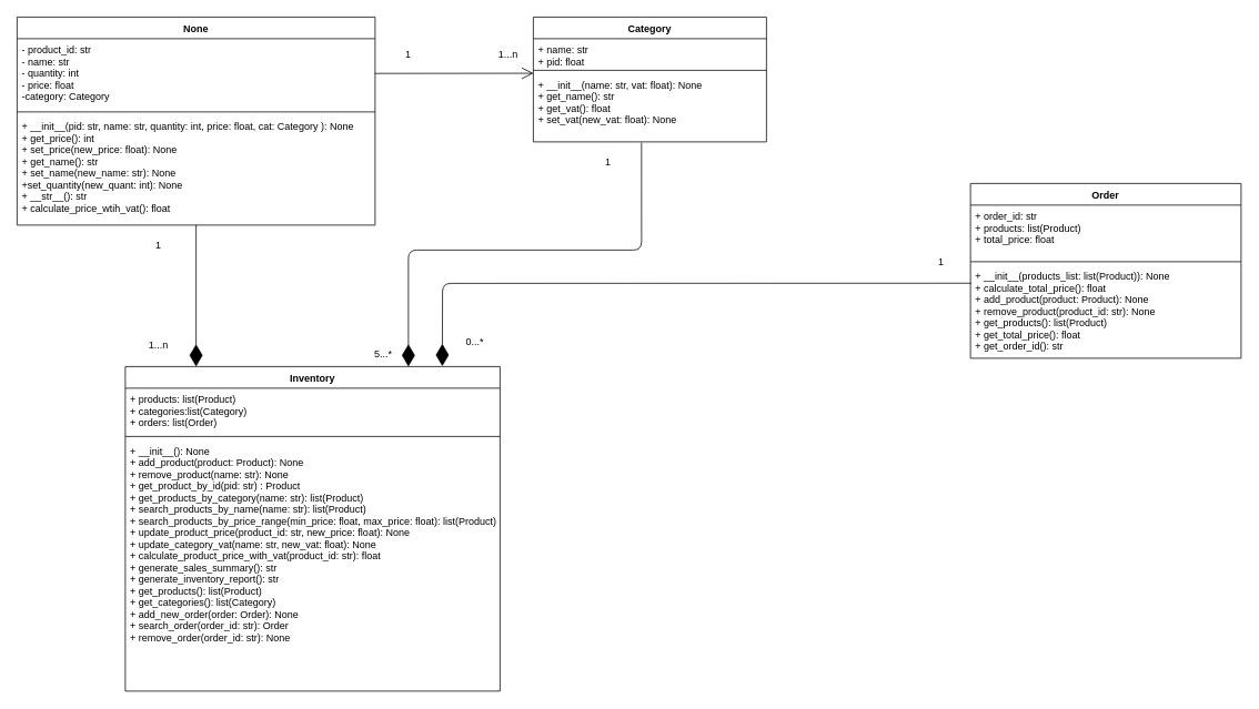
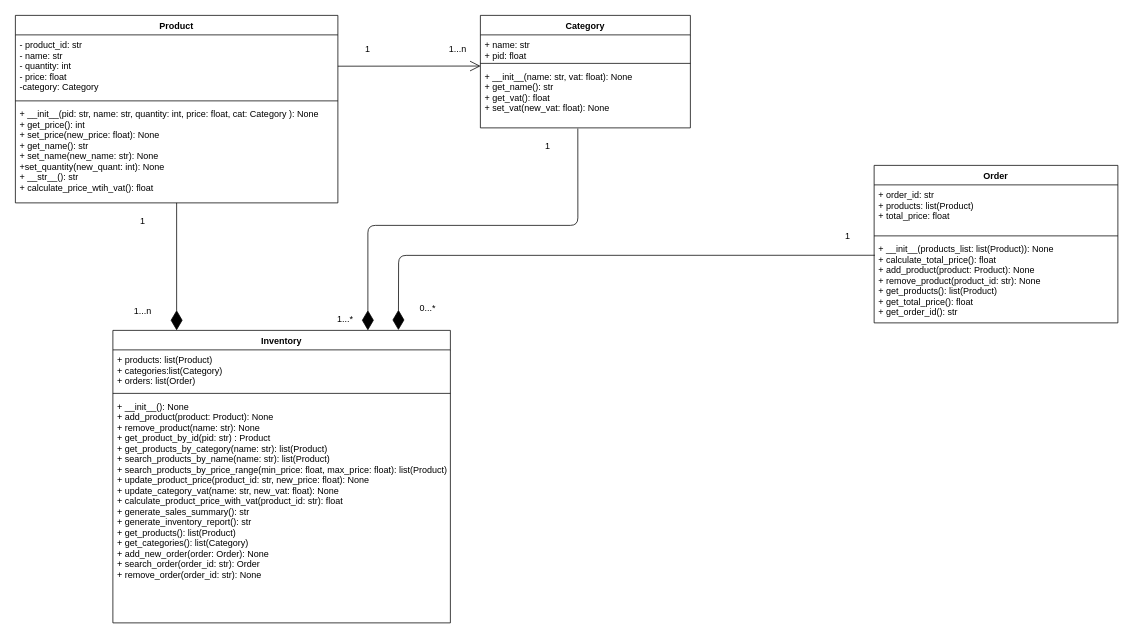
  <mxCell id="0" />
  <mxCell id="1" parent="0" />
- <mxCell id="2" value="None" style="swimlane;fontStyle=1;align=center;verticalAlign=top;childLayout=stackLayout;horizontal=1;startSize=26;horizontalStack=0;resizeParent=1;resizeParentMax=0;resizeLast=0;collapsible=1;marginBottom=0;" vertex="1" parent="1"><mxGeometry x="20" y="20" width="430" height="250" as="geometry" /></mxCell>
+ <mxCell id="2" value="Product" style="swimlane;fontStyle=1;align=center;verticalAlign=top;childLayout=stackLayout;horizontal=1;startSize=26;horizontalStack=0;resizeParent=1;resizeParentMax=0;resizeLast=0;collapsible=1;marginBottom=0;" vertex="1" parent="1"><mxGeometry x="20" y="20" width="430" height="250" as="geometry" /></mxCell>
  <mxCell id="3" value="- product_id: str&#10;- name: str&#10;- quantity: int&#10;- price: float&#10;-category: Category" style="text;strokeColor=none;fillColor=none;align=left;verticalAlign=top;spacingLeft=4;spacingRight=4;overflow=hidden;rotatable=0;points=[[0,0.5],[1,0.5]];portConstraint=eastwest;" vertex="1" parent="2"><mxGeometry y="26" width="430" height="84" as="geometry" /></mxCell>
  <mxCell id="4" value="" style="line;strokeWidth=1;fillColor=none;align=left;verticalAlign=middle;spacingTop=-1;spacingLeft=3;spacingRight=3;rotatable=0;labelPosition=right;points=[];portConstraint=eastwest;strokeColor=inherit;" vertex="1" parent="2"><mxGeometry y="110" width="430" height="8" as="geometry" /></mxCell>
  <mxCell id="5" value="+ __init__(pid: str, name: str, quantity: int, price: float, cat: Category ): None&#10;+ get_price(): int&#10;+ set_price(new_price: float): None&#10;+ get_name(): str&#10;+ set_name(new_name: str): None&#10;+set_quantity(new_quant: int): None&#10;+ __str__(): str&#10;+ calculate_price_wtih_vat(): float&#10;" style="text;strokeColor=none;fillColor=none;align=left;verticalAlign=top;spacingLeft=4;spacingRight=4;overflow=hidden;rotatable=0;points=[[0,0.5],[1,0.5]];portConstraint=eastwest;" vertex="1" parent="2"><mxGeometry y="118" width="430" height="132" as="geometry" /></mxCell>
  <mxCell id="6" value="Category" style="swimlane;fontStyle=1;align=center;verticalAlign=top;childLayout=stackLayout;horizontal=1;startSize=26;horizontalStack=0;resizeParent=1;resizeParentMax=0;resizeLast=0;collapsible=1;marginBottom=0;" vertex="1" parent="1"><mxGeometry x="640" y="20" width="280" height="150" as="geometry" /></mxCell>
  <mxCell id="7" value="+ name: str&#10;+ pid: float" style="text;strokeColor=none;fillColor=none;align=left;verticalAlign=top;spacingLeft=4;spacingRight=4;overflow=hidden;rotatable=0;points=[[0,0.5],[1,0.5]];portConstraint=eastwest;" vertex="1" parent="6"><mxGeometry y="26" width="280" height="34" as="geometry" /></mxCell>
  <mxCell id="8" value="" style="line;strokeWidth=1;fillColor=none;align=left;verticalAlign=middle;spacingTop=-1;spacingLeft=3;spacingRight=3;rotatable=0;labelPosition=right;points=[];portConstraint=eastwest;strokeColor=inherit;" vertex="1" parent="6"><mxGeometry y="60" width="280" height="8" as="geometry" /></mxCell>
  <mxCell id="9" value="+ __init__(name: str, vat: float): None&#10;+ get_name(): str&#10;+ get_vat(): float&#10;+ set_vat(new_vat: float): None" style="text;strokeColor=none;fillColor=none;align=left;verticalAlign=top;spacingLeft=4;spacingRight=4;overflow=hidden;rotatable=0;points=[[0,0.5],[1,0.5]];portConstraint=eastwest;" vertex="1" parent="6"><mxGeometry y="68" width="280" height="82" as="geometry" /></mxCell>
  <mxCell id="10" value="" style="endArrow=open;endFill=1;endSize=12;html=1;entryX=0.001;entryY=0.946;entryDx=0;entryDy=0;entryPerimeter=0;" edge="1" parent="1" source="3" target="8"><mxGeometry width="160" relative="1" as="geometry"><mxPoint x="590" y="140" as="sourcePoint" /><mxPoint x="630" y="150" as="targetPoint" /></mxGeometry></mxCell>
  <mxCell id="11" value="Inventory" style="swimlane;fontStyle=1;align=center;verticalAlign=top;childLayout=stackLayout;horizontal=1;startSize=26;horizontalStack=0;resizeParent=1;resizeParentMax=0;resizeLast=0;collapsible=1;marginBottom=0;" vertex="1" parent="1"><mxGeometry x="150" y="440" width="450" height="390" as="geometry" /></mxCell>
  <mxCell id="12" value="+ products: list(Product)&#10;+ categories:list(Category)&#10;+ orders: list(Order)" style="text;strokeColor=none;fillColor=none;align=left;verticalAlign=top;spacingLeft=4;spacingRight=4;overflow=hidden;rotatable=0;points=[[0,0.5],[1,0.5]];portConstraint=eastwest;" vertex="1" parent="11"><mxGeometry y="26" width="450" height="54" as="geometry" /></mxCell>
  <mxCell id="13" value="" style="line;strokeWidth=1;fillColor=none;align=left;verticalAlign=middle;spacingTop=-1;spacingLeft=3;spacingRight=3;rotatable=0;labelPosition=right;points=[];portConstraint=eastwest;strokeColor=inherit;" vertex="1" parent="11"><mxGeometry y="80" width="450" height="8" as="geometry" /></mxCell>
  <mxCell id="14" value="+ __init__(): None&#10;+ add_product(product: Product): None&#10;+ remove_product(name: str): None&#10;+ get_product_by_id(pid: str) : Product&#10;+ get_products_by_category(name: str): list(Product)&#10;+ search_products_by_name(name: str): list(Product)&#10;+ search_products_by_price_range(min_price: float, max_price: float): list(Product)&#10;+ update_product_price(product_id: str, new_price: float): None&#10;+ update_category_vat(name: str, new_vat: float): None&#10;+ calculate_product_price_with_vat(product_id: str): float&#10;+ generate_sales_summary(): str&#10;+ generate_inventory_report(): str&#10;+ get_products(): list(Product)&#10;+ get_categories(): list(Category)&#10;+ add_new_order(order: Order): None&#10;+ search_order(order_id: str): Order&#10;+ remove_order(order_id: str): None" style="text;strokeColor=none;fillColor=none;align=left;verticalAlign=top;spacingLeft=4;spacingRight=4;overflow=hidden;rotatable=0;points=[[0,0.5],[1,0.5]];portConstraint=eastwest;" vertex="1" parent="11"><mxGeometry y="88" width="450" height="302" as="geometry" /></mxCell>
  <mxCell id="15" value="" style="endArrow=diamondThin;endFill=1;endSize=24;html=1;" edge="1" parent="1" source="5"><mxGeometry width="160" relative="1" as="geometry"><mxPoint x="180" y="370" as="sourcePoint" /><mxPoint x="235" y="440" as="targetPoint" /><Array as="points" /></mxGeometry></mxCell>
  <mxCell id="16" value="" style="endArrow=diamondThin;endFill=1;endSize=24;html=1;exitX=0.464;exitY=1.011;exitDx=0;exitDy=0;exitPerimeter=0;" edge="1" parent="1" source="9"><mxGeometry width="160" relative="1" as="geometry"><mxPoint x="600" y="230" as="sourcePoint" /><mxPoint x="490" y="440" as="targetPoint" /><Array as="points"><mxPoint x="770" y="300" /><mxPoint x="490" y="300" /></Array></mxGeometry></mxCell>
  <mxCell id="17" value="Order" style="swimlane;fontStyle=1;align=center;verticalAlign=top;childLayout=stackLayout;horizontal=1;startSize=26;horizontalStack=0;resizeParent=1;resizeParentMax=0;resizeLast=0;collapsible=1;marginBottom=0;" vertex="1" parent="1"><mxGeometry x="1165" y="220" width="325" height="210" as="geometry" /></mxCell>
  <mxCell id="18" value="+ order_id: str&#10;+ products: list(Product)&#10;+ total_price: float" style="text;strokeColor=none;fillColor=none;align=left;verticalAlign=top;spacingLeft=4;spacingRight=4;overflow=hidden;rotatable=0;points=[[0,0.5],[1,0.5]];portConstraint=eastwest;" vertex="1" parent="17"><mxGeometry y="26" width="325" height="64" as="geometry" /></mxCell>
  <mxCell id="19" value="" style="line;strokeWidth=1;fillColor=none;align=left;verticalAlign=middle;spacingTop=-1;spacingLeft=3;spacingRight=3;rotatable=0;labelPosition=right;points=[];portConstraint=eastwest;strokeColor=inherit;" vertex="1" parent="17"><mxGeometry y="90" width="325" height="8" as="geometry" /></mxCell>
  <mxCell id="20" value="+ __init__(products_list: list(Product)): None&#10;+ calculate_total_price(): float&#10;+ add_product(product: Product): None&#10;+ remove_product(product_id: str): None&#10;+ get_products(): list(Product)&#10;+ get_total_price(): float&#10;+ get_order_id(): str&#10;" style="text;strokeColor=none;fillColor=none;align=left;verticalAlign=top;spacingLeft=4;spacingRight=4;overflow=hidden;rotatable=0;points=[[0,0.5],[1,0.5]];portConstraint=eastwest;" vertex="1" parent="17"><mxGeometry y="98" width="325" height="112" as="geometry" /></mxCell>
  <mxCell id="21" value="" style="endArrow=diamondThin;endFill=1;endSize=24;html=1;entryX=0.846;entryY=-0.001;entryDx=0;entryDy=0;entryPerimeter=0;exitX=0.003;exitY=0.195;exitDx=0;exitDy=0;exitPerimeter=0;" edge="1" parent="1" source="20" target="11"><mxGeometry width="160" relative="1" as="geometry"><mxPoint x="1170" y="331" as="sourcePoint" /><mxPoint x="800" y="570" as="targetPoint" /><Array as="points"><mxPoint x="531" y="340" /></Array></mxGeometry></mxCell>
  <mxCell id="22" value="1...n" style="text;strokeColor=none;align=center;fillColor=none;html=1;verticalAlign=middle;whiteSpace=wrap;rounded=0;" vertex="1" parent="1"><mxGeometry x="580" y="50" width="60" height="30" as="geometry" /></mxCell>
  <mxCell id="23" value="1" style="text;strokeColor=none;align=center;fillColor=none;html=1;verticalAlign=middle;whiteSpace=wrap;rounded=0;" vertex="1" parent="1"><mxGeometry x="460" y="50" width="60" height="30" as="geometry" /></mxCell>
  <mxCell id="24" value="1...n" style="text;strokeColor=none;align=center;fillColor=none;html=1;verticalAlign=middle;whiteSpace=wrap;rounded=0;" vertex="1" parent="1"><mxGeometry x="160" y="400" width="60" height="30" as="geometry" /></mxCell>
  <mxCell id="25" value="1" style="text;strokeColor=none;align=center;fillColor=none;html=1;verticalAlign=middle;whiteSpace=wrap;rounded=0;" vertex="1" parent="1"><mxGeometry x="160" y="280" width="60" height="30" as="geometry" /></mxCell>
- <mxCell id="26" value="5...*" style="text;strokeColor=none;align=center;fillColor=none;html=1;verticalAlign=middle;whiteSpace=wrap;rounded=0;" vertex="1" parent="1"><mxGeometry x="430" y="410" width="60" height="30" as="geometry" /></mxCell>
+ <mxCell id="26" value="1...*" style="text;strokeColor=none;align=center;fillColor=none;html=1;verticalAlign=middle;whiteSpace=wrap;rounded=0;" vertex="1" parent="1"><mxGeometry x="430" y="410" width="60" height="30" as="geometry" /></mxCell>
  <mxCell id="27" value="1" style="text;strokeColor=none;align=center;fillColor=none;html=1;verticalAlign=middle;whiteSpace=wrap;rounded=0;" vertex="1" parent="1"><mxGeometry x="700" y="180" width="60" height="30" as="geometry" /></mxCell>
  <mxCell id="28" value="0...*" style="text;strokeColor=none;align=center;fillColor=none;html=1;verticalAlign=middle;whiteSpace=wrap;rounded=0;" vertex="1" parent="1"><mxGeometry x="540" y="395" width="60" height="30" as="geometry" /></mxCell>
  <mxCell id="29" value="1" style="text;strokeColor=none;align=center;fillColor=none;html=1;verticalAlign=middle;whiteSpace=wrap;rounded=0;" vertex="1" parent="1"><mxGeometry x="1100" y="300" width="60" height="30" as="geometry" /></mxCell>
